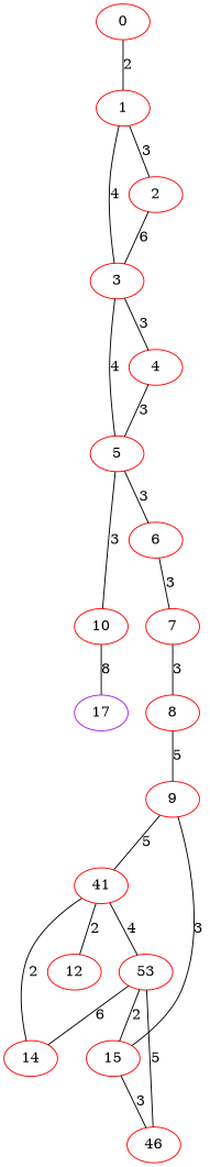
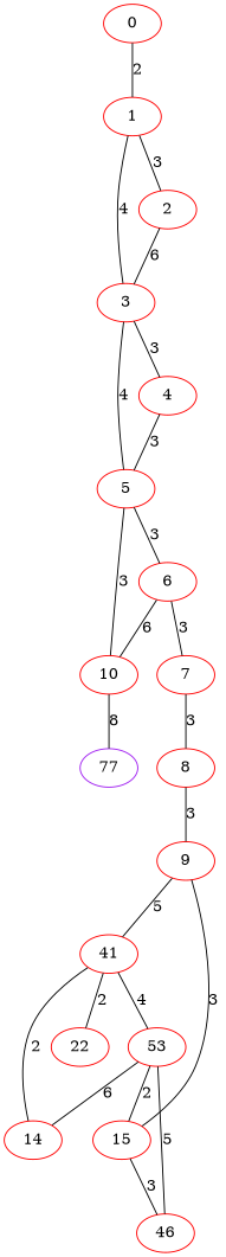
  graph {
    node [color=red weight=1]
    0
    1
    3
    2
    4
    5
    6
    10
    7
-   17 [color=purple weight=4]
+   17 [color=purple weight=4 label=77]
    8
    9
    n13 [label=41]
    15
-   12
+   12 [label=22]
    n16 [label=53]
    14
    n18 [label=46]
    0 -- 1 [label=2]
    1 -- 3 [label=4]
    1 -- 2 [label=3]
    3 -- 4 [label=3]
    3 -- 5 [label=4]
    2 -- 3 [label=6]
    4 -- 5 [label=3]
    5 -- 6 [label=3]
    5 -- 10 [label=3]
+   6 -- 10 [label=6]
    6 -- 7 [label=3]
    10 -- 17 [label=8]
    7 -- 8 [label=3]
-   8 -- 9 [label=5]
+   8 -- 9 [label=3]
    9 -- n13 [label=5]
    9 -- 15 [label=3]
    n13 -- 12 [label=2]
    n13 -- n16 [label=4]
    n13 -- 14 [label=2]
    15 -- n18 [label=3]
    n16 -- 15 [label=2]
    n16 -- 14 [label=6]
    n16 -- n18 [label=5]
  }
